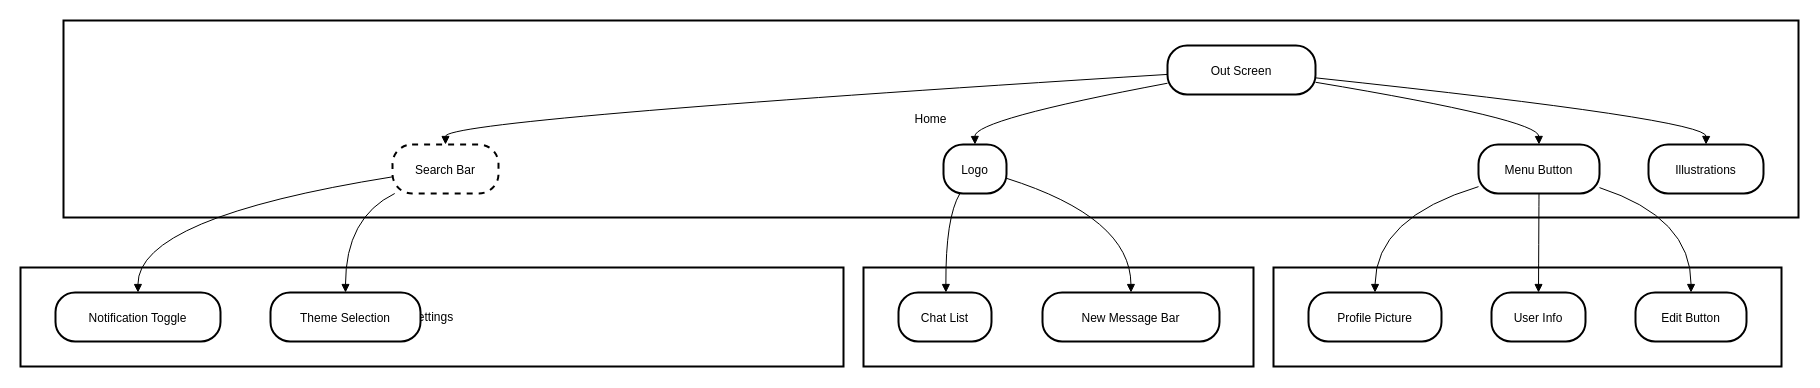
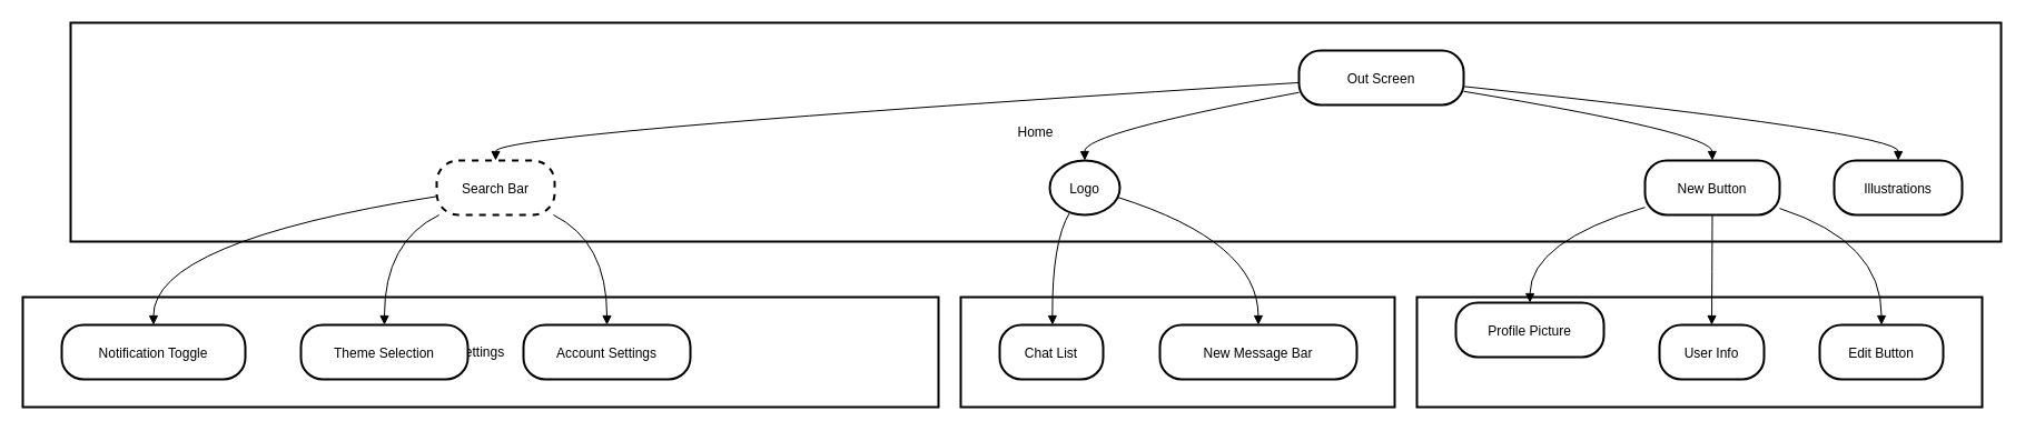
  <mxCell id="0" />
  <mxCell id="1" parent="0" />
  <mxCell id="2" value="Settings" style="whiteSpace=wrap;strokeWidth=2;" vertex="1" parent="1"><mxGeometry x="20" y="267" width="823" height="99" as="geometry" /></mxCell>
  <mxCell id="3" value="Chat" style="whiteSpace=wrap;strokeWidth=2;" vertex="1" parent="1"><mxGeometry x="863" y="267" width="390" height="99" as="geometry" /></mxCell>
  <mxCell id="4" value="Profile" style="whiteSpace=wrap;strokeWidth=2;" vertex="1" parent="1"><mxGeometry x="1273" y="267" width="508" height="99" as="geometry" /></mxCell>
  <mxCell id="5" value="Home" style="whiteSpace=wrap;strokeWidth=2;" vertex="1" parent="1"><mxGeometry x="63" y="20" width="1735" height="197" as="geometry" /></mxCell>
  <mxCell id="6" value="Out Screen" style="rounded=1;arcSize=40;strokeWidth=2" vertex="1" parent="1"><mxGeometry x="1167" y="45" width="148" height="49" as="geometry" /></mxCell>
- <mxCell id="7" value="Menu Button" style="rounded=1;arcSize=40;strokeWidth=2" vertex="1" parent="1"><mxGeometry x="1478" y="144" width="121" height="49" as="geometry" /></mxCell>
- <mxCell id="8" value="Logo" style="rounded=1;arcSize=40;strokeWidth=2" vertex="1" parent="1"><mxGeometry x="943" y="144" width="63" height="49" as="geometry" /></mxCell>
+ <mxCell id="7" value="New Button" style="rounded=1;arcSize=40;strokeWidth=2" vertex="1" parent="1"><mxGeometry x="1478" y="144" width="121" height="49" as="geometry" /></mxCell>
+ <mxCell id="8" value="Logo" style="ellipse;arcSize=40;strokeWidth=2;" vertex="1" parent="1"><mxGeometry x="943" y="144" width="63" height="49" as="geometry" /></mxCell>
  <mxCell id="9" value="Search Bar" style="rounded=1;arcSize=40;strokeWidth=2;dashed=1;" vertex="1" parent="1"><mxGeometry x="392" y="144" width="106" height="49" as="geometry" /></mxCell>
  <mxCell id="10" value="Illustrations" style="rounded=1;arcSize=40;strokeWidth=2" vertex="1" parent="1"><mxGeometry x="1648" y="144" width="115" height="49" as="geometry" /></mxCell>
- <mxCell id="11" value="Profile Picture" style="rounded=1;arcSize=40;strokeWidth=2" vertex="1" parent="1"><mxGeometry x="1308" y="292" width="133" height="49" as="geometry" /></mxCell>
+ <mxCell id="11" value="Profile Picture" style="rounded=1;arcSize=40;strokeWidth=2" vertex="1" parent="1"><mxGeometry x="1308" y="272" width="133" height="49" as="geometry" /></mxCell>
  <mxCell id="12" value="User Info" style="rounded=1;arcSize=40;strokeWidth=2" vertex="1" parent="1"><mxGeometry x="1491" y="292" width="94" height="49" as="geometry" /></mxCell>
  <mxCell id="13" value="Edit Button" style="rounded=1;arcSize=40;strokeWidth=2" vertex="1" parent="1"><mxGeometry x="1635" y="292" width="111" height="49" as="geometry" /></mxCell>
  <mxCell id="14" value="Chat List" style="rounded=1;arcSize=40;strokeWidth=2" vertex="1" parent="1"><mxGeometry x="898" y="292" width="93" height="49" as="geometry" /></mxCell>
  <mxCell id="15" value="New Message Bar" style="rounded=1;arcSize=40;strokeWidth=2" vertex="1" parent="1"><mxGeometry x="1042" y="292" width="177" height="49" as="geometry" /></mxCell>
  <mxCell id="16" value="Notification Toggle" style="rounded=1;arcSize=40;strokeWidth=2" vertex="1" parent="1"><mxGeometry x="55" y="292" width="165" height="49" as="geometry" /></mxCell>
  <mxCell id="17" value="Theme Selection" style="rounded=1;arcSize=40;strokeWidth=2" vertex="1" parent="1"><mxGeometry x="270" y="292" width="150" height="49" as="geometry" /></mxCell>
+ <mxCell id="18" value="Account Settings" style="rounded=1;arcSize=40;strokeWidth=2" vertex="1" parent="1"><mxGeometry x="470" y="292" width="150" height="49" as="geometry" /></mxCell>
  <mxCell id="19" value="" style="curved=1;startArrow=none;endArrow=block;exitX=1;exitY=0.75;entryX=0.5;entryY=-0.01;" edge="1" parent="1" source="6" target="7"><mxGeometry relative="1" as="geometry"><Array as="points"><mxPoint x="1538" y="119" /></Array></mxGeometry></mxCell>
  <mxCell id="20" value="" style="curved=1;startArrow=none;endArrow=block;exitX=0;exitY=0.77;entryX=0.5;entryY=-0.01;" edge="1" parent="1" source="6" target="8"><mxGeometry relative="1" as="geometry"><Array as="points"><mxPoint x="974" y="119" /></Array></mxGeometry></mxCell>
  <mxCell id="21" value="" style="curved=1;startArrow=none;endArrow=block;exitX=0;exitY=0.59;entryX=0.5;entryY=-0.01;" edge="1" parent="1" source="6" target="9"><mxGeometry relative="1" as="geometry"><Array as="points"><mxPoint x="445" y="119" /></Array></mxGeometry></mxCell>
  <mxCell id="22" value="" style="curved=1;startArrow=none;endArrow=block;exitX=1;exitY=0.66;entryX=0.5;entryY=-0.01;" edge="1" parent="1" source="6" target="10"><mxGeometry relative="1" as="geometry"><Array as="points"><mxPoint x="1706" y="119" /></Array></mxGeometry></mxCell>
  <mxCell id="23" value="" style="curved=1;startArrow=none;endArrow=block;exitX=0;exitY=0.86;entryX=0.5;entryY=0;" edge="1" parent="1" source="7" target="11"><mxGeometry relative="1" as="geometry"><Array as="points"><mxPoint x="1375" y="217" /></Array></mxGeometry></mxCell>
  <mxCell id="24" value="" style="curved=1;startArrow=none;endArrow=block;exitX=0.5;exitY=0.98;entryX=0.5;entryY=0;" edge="1" parent="1" source="7" target="12"><mxGeometry relative="1" as="geometry"><Array as="points" /></mxGeometry></mxCell>
  <mxCell id="25" value="" style="curved=1;startArrow=none;endArrow=block;exitX=1;exitY=0.88;entryX=0.5;entryY=0;" edge="1" parent="1" source="7" target="13"><mxGeometry relative="1" as="geometry"><Array as="points"><mxPoint x="1691" y="217" /></Array></mxGeometry></mxCell>
  <mxCell id="26" value="" style="curved=1;startArrow=none;endArrow=block;exitX=0.27;exitY=0.98;entryX=0.51;entryY=0;" edge="1" parent="1" source="8" target="14"><mxGeometry relative="1" as="geometry"><Array as="points"><mxPoint x="945" y="217" /></Array></mxGeometry></mxCell>
  <mxCell id="27" value="" style="curved=1;startArrow=none;endArrow=block;exitX=1;exitY=0.69;entryX=0.5;entryY=0;" edge="1" parent="1" source="8" target="15"><mxGeometry relative="1" as="geometry"><Array as="points"><mxPoint x="1130" y="217" /></Array></mxGeometry></mxCell>
  <mxCell id="28" value="" style="curved=1;startArrow=none;endArrow=block;exitX=0;exitY=0.66;entryX=0.5;entryY=0;" edge="1" parent="1" source="9" target="16"><mxGeometry relative="1" as="geometry"><Array as="points"><mxPoint x="137" y="217" /></Array></mxGeometry></mxCell>
  <mxCell id="29" value="" style="curved=1;startArrow=none;endArrow=block;exitX=0.04;exitY=0.98;entryX=0.5;entryY=0;" edge="1" parent="1" source="9" target="17"><mxGeometry relative="1" as="geometry"><Array as="points"><mxPoint x="345" y="217" /></Array></mxGeometry></mxCell>
+ <mxCell id="30" value="" style="curved=1;startArrow=none;endArrow=block;exitX=0.97;exitY=0.98;entryX=0.5;entryY=0;" edge="1" parent="1" source="9" target="18"><mxGeometry relative="1" as="geometry"><Array as="points"><mxPoint x="545" y="217" /></Array></mxGeometry></mxCell>
